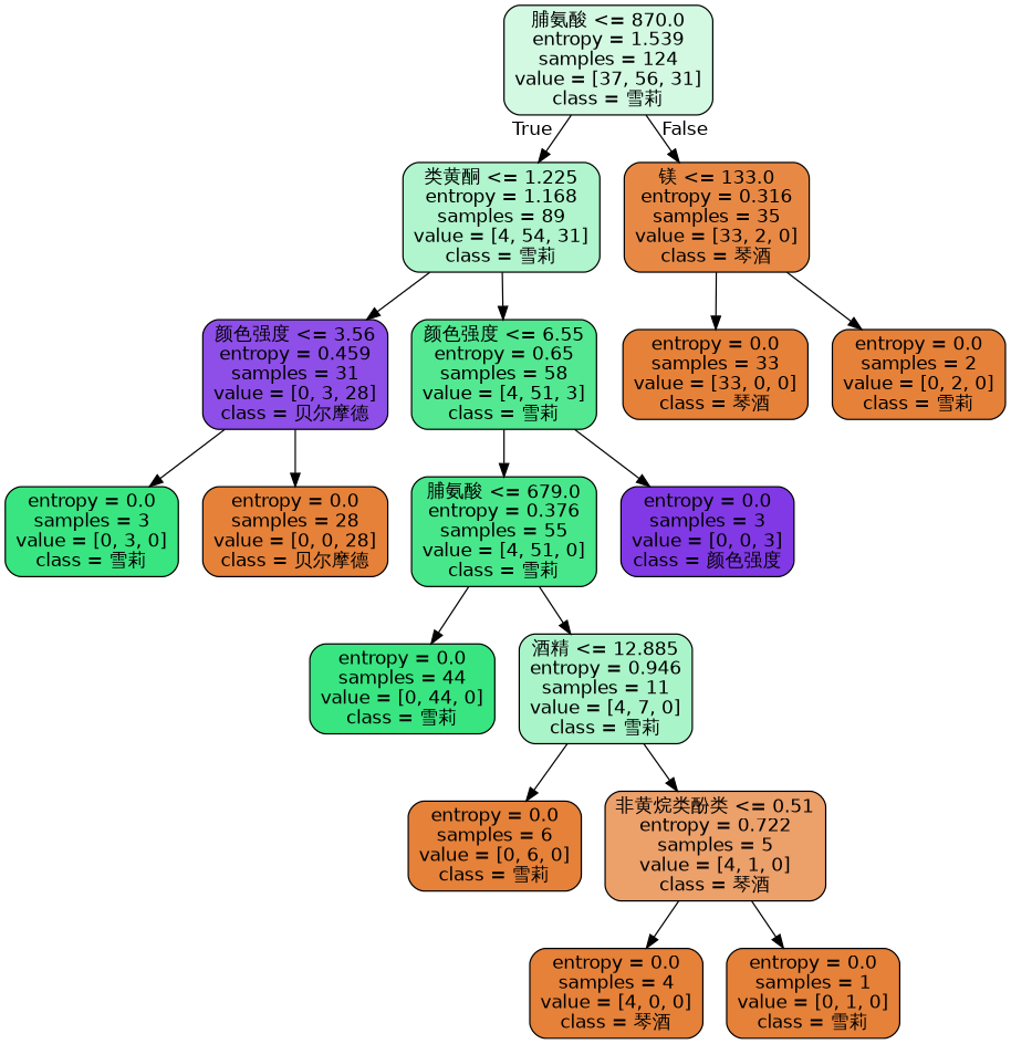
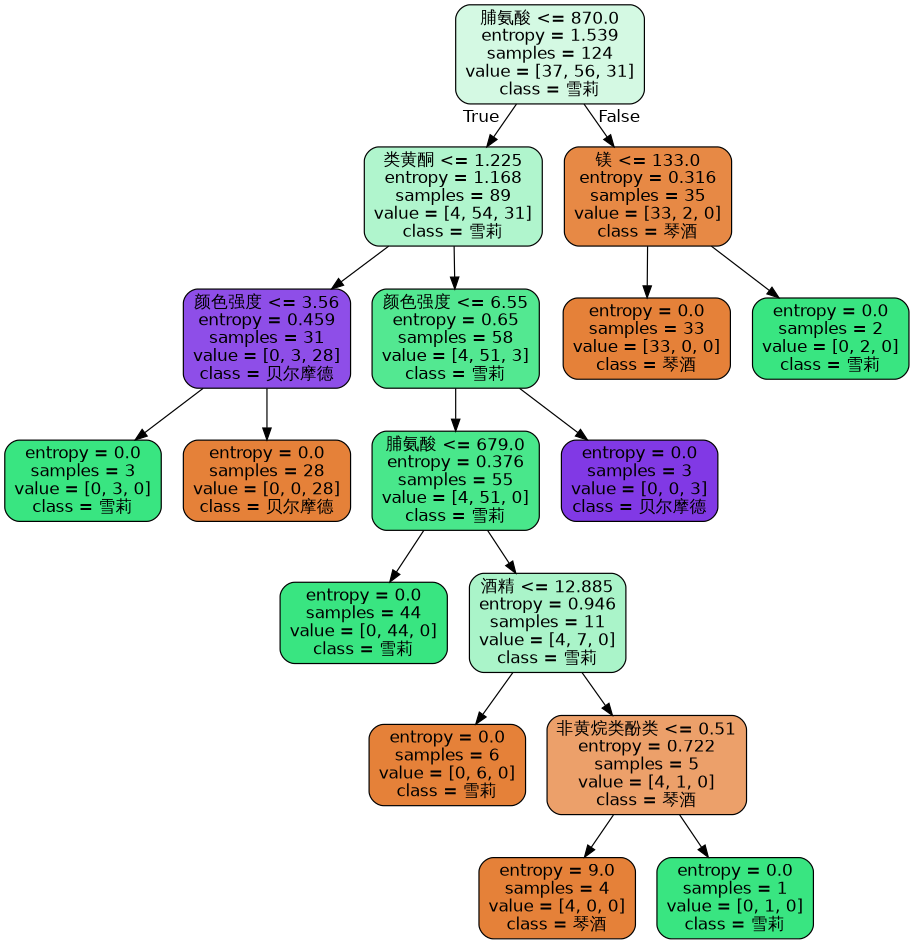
  digraph {
    node [color=black fillcolor="#e58139" fontname=helvetica shape=box style="filled, rounded"]
    edge [fontname=helvetica]
    n1 [fillcolor="#d4f9e3" label="脯氨酸 <= 870.0\nentropy = 1.539\nsamples = 124\nvalue = [37, 56, 31]\nclass = 雪莉"]
    n2 [fillcolor="#b0f5cd" label="类黄酮 <= 1.225\nentropy = 1.168\nsamples = 89\nvalue = [4, 54, 31]\nclass = 雪莉"]
    n3 [fillcolor="#e78945" label="镁 <= 133.0\nentropy = 0.316\nsamples = 35\nvalue = [33, 2, 0]\nclass = 琴酒"]
    n4 [fillcolor="#8e4ee8" label="颜色强度 <= 3.56\nentropy = 0.459\nsamples = 31\nvalue = [0, 3, 28]\nclass = 贝尔摩德"]
    n5 [fillcolor="#53e891" label="颜色强度 <= 6.55\nentropy = 0.65\nsamples = 58\nvalue = [4, 51, 3]\nclass = 雪莉"]
    n6 [label="entropy = 0.0\nsamples = 33\nvalue = [33, 0, 0]\nclass = 琴酒"]
-   n7 [label="entropy = 0.0\nsamples = 2\nvalue = [0, 2, 0]\nclass = 雪莉"]
+   n7 [fillcolor="#39e581" label="entropy = 0.0\nsamples = 2\nvalue = [0, 2, 0]\nclass = 雪莉"]
    n8 [fillcolor="#39e581" label="entropy = 0.0\nsamples = 3\nvalue = [0, 3, 0]\nclass = 雪莉"]
    n9 [label="entropy = 0.0\nsamples = 28\nvalue = [0, 0, 28]\nclass = 贝尔摩德"]
    n10 [fillcolor="#49e78b" label="脯氨酸 <= 679.0\nentropy = 0.376\nsamples = 55\nvalue = [4, 51, 0]\nclass = 雪莉"]
-   n11 [fillcolor="#8139e5" label="entropy = 0.0\nsamples = 3\nvalue = [0, 0, 3]\nclass = 颜色强度"]
+   n11 [fillcolor="#8139e5" label="entropy = 0.0\nsamples = 3\nvalue = [0, 0, 3]\nclass = 贝尔摩德"]
    n12 [fillcolor="#39e581" label="entropy = 0.0\nsamples = 44\nvalue = [0, 44, 0]\nclass = 雪莉"]
    n13 [fillcolor="#aaf4c9" label="酒精 <= 12.885\nentropy = 0.946\nsamples = 11\nvalue = [4, 7, 0]\nclass = 雪莉"]
    n14 [label="entropy = 0.0\nsamples = 6\nvalue = [0, 6, 0]\nclass = 雪莉"]
    n15 [fillcolor="#eca06a" label="非黄烷类酚类 <= 0.51\nentropy = 0.722\nsamples = 5\nvalue = [4, 1, 0]\nclass = 琴酒"]
-   n16 [label="entropy = 0.0\nsamples = 4\nvalue = [4, 0, 0]\nclass = 琴酒"]
-   n17 [label="entropy = 0.0\nsamples = 1\nvalue = [0, 1, 0]\nclass = 雪莉"]
+   n16 [label="entropy = 9.0\nsamples = 4\nvalue = [4, 0, 0]\nclass = 琴酒"]
+   n17 [fillcolor="#39e581" label="entropy = 0.0\nsamples = 1\nvalue = [0, 1, 0]\nclass = 雪莉"]
    n1 -> n2 [headlabel=True labelangle=45 labeldistance=2.5]
    n1 -> n3 [headlabel=False labelangle=-45 labeldistance=2.5]
    n2 -> n4
    n2 -> n5
    n3 -> n6
    n3 -> n7
    n4 -> n8
    n4 -> n9
    n5 -> n10
    n5 -> n11
    n10 -> n12
    n10 -> n13
    n13 -> n14
    n13 -> n15
    n15 -> n16
    n15 -> n17
  }
